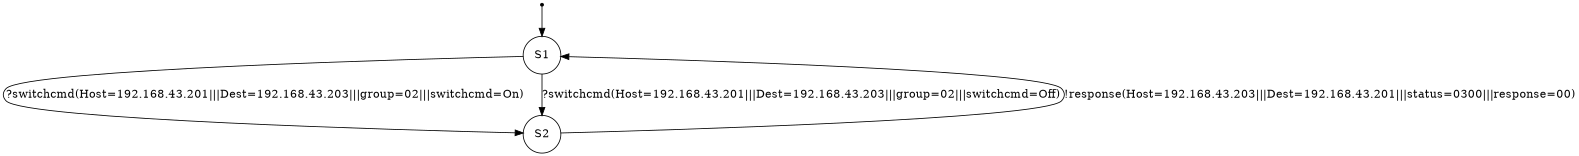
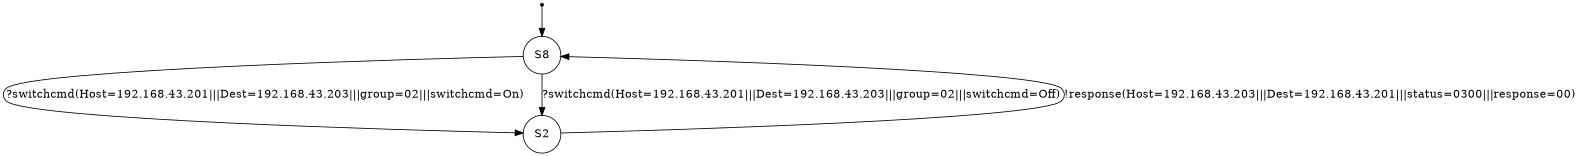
  digraph {
    node [shape=circle]
    S00 [shape=point]
-   n2 [label=S1]
+   n2 [label=S8]
    n3 [label=S2]
    S00 -> n2
    n2 -> n3 [label="?switchcmd(Host=192.168.43.201|||Dest=192.168.43.203|||group=02|||switchcmd=On)"]
    n2 -> n3 [label="?switchcmd(Host=192.168.43.201|||Dest=192.168.43.203|||group=02|||switchcmd=Off)"]
    n3 -> n2 [label="!response(Host=192.168.43.203|||Dest=192.168.43.201|||status=0300|||response=00)"]
  }
